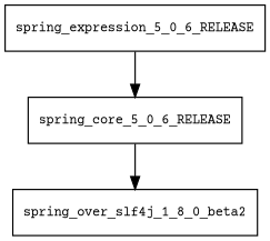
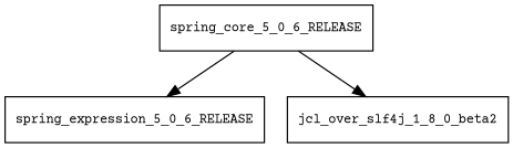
  digraph {
    fontname="Courier Prime"
    node [fontname="Courier Prime" fontsize=10.0 shape=box]
    edge [fontname="Courier Prime"]
    spring_expression_5_0_6_RELEASE
    spring_core_5_0_6_RELEASE
-   jcl_over_slf4j_1_8_0_beta2 [label=spring_over_slf4j_1_8_0_beta2]
-   spring_expression_5_0_6_RELEASE -> spring_core_5_0_6_RELEASE
+   jcl_over_slf4j_1_8_0_beta2
+   spring_core_5_0_6_RELEASE -> spring_expression_5_0_6_RELEASE
    spring_core_5_0_6_RELEASE -> jcl_over_slf4j_1_8_0_beta2
  }
